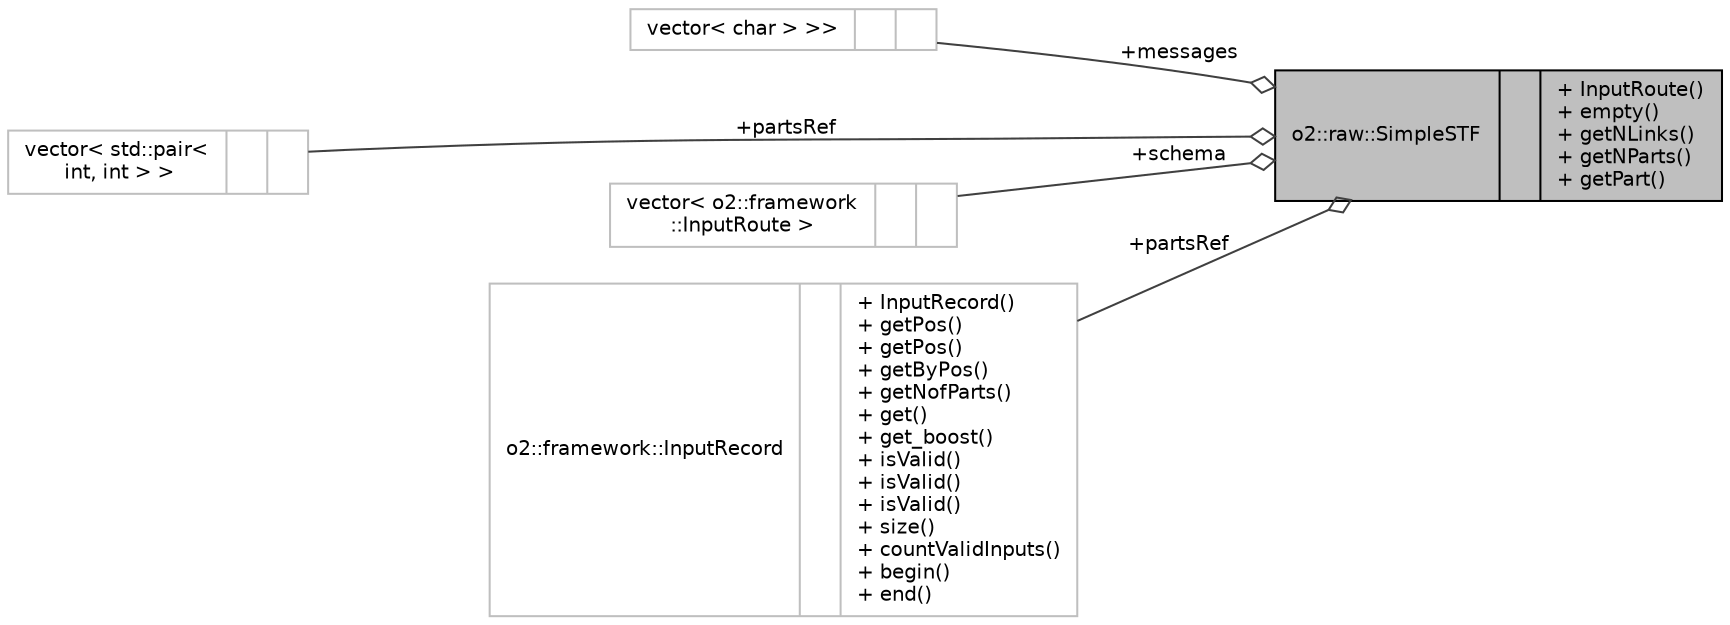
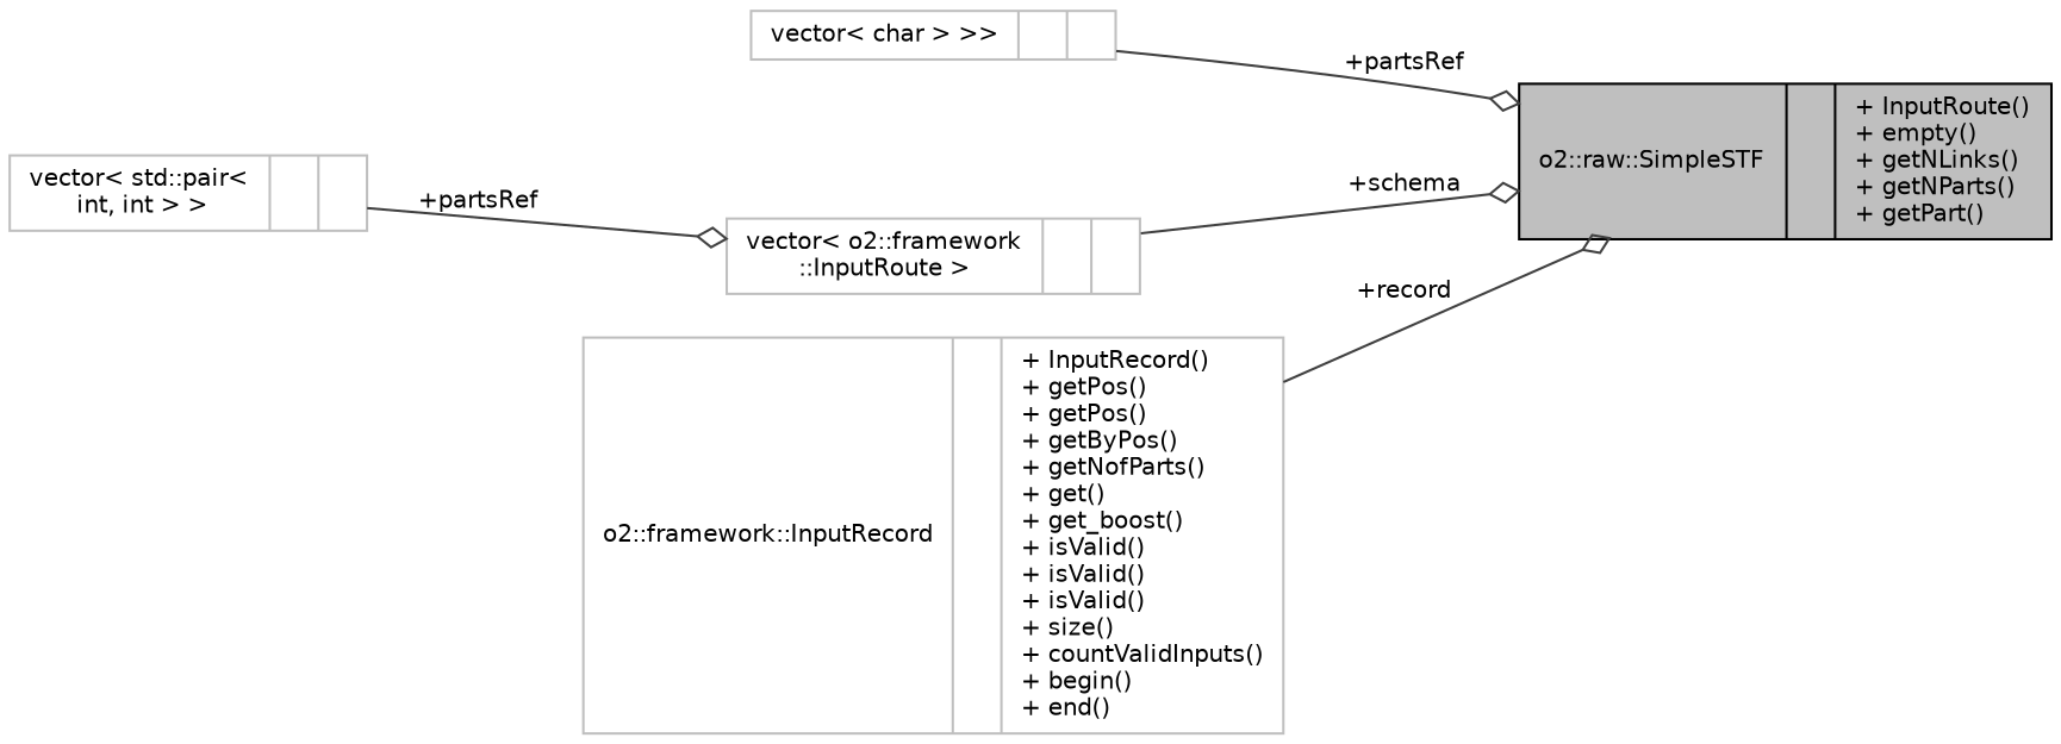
  digraph {
    rankdir=LR
    node [color=grey75 fontname=Helvetica fontsize=10 shape=record]
    edge [arrowhead=odiamond color=grey25 fontname=Helvetica fontsize=10 labelfontname=Helvetica labelfontsize=10 style=solid]
    n1 [color=black fillcolor=grey75 fontcolor=black height=0.2 label="{o2::raw::SimpleSTF\n||+ InputRoute()\l+ empty()\l+ getNLinks()\l+ getNParts()\l+ getPart()\l}" style=filled width=0.4]
    n2 [height=0.2 label="{vector\< char \> \>\>\n||}" width=0.4]
    n3 [height=0.2 label="{vector\< o2::framework\l::InputRoute \>\n||}" width=0.4]
    n4 [height=0.2 label="{vector\< std::pair\<\l int, int \> \>\n||}" width=0.4]
    n5 [height=0.2 label="{o2::framework::InputRecord\n||+ InputRecord()\l+ getPos()\l+ getPos()\l+ getByPos()\l+ getNofParts()\l+ get()\l+ get_boost()\l+ isValid()\l+ isValid()\l+ isValid()\l+ size()\l+ countValidInputs()\l+ begin()\l+ end()\l}" width=0.4]
-   n2 -> n1 [label=" +messages"]
+   n2 -> n1 [label=" +partsRef"]
    n3 -> n1 [label=" +schema"]
-   n4 -> n1 [label=" +partsRef"]
-   n5 -> n1 [label=" +partsRef"]
+   n4 -> n3 [label=" +partsRef"]
+   n5 -> n1 [label=" +record"]
  }
